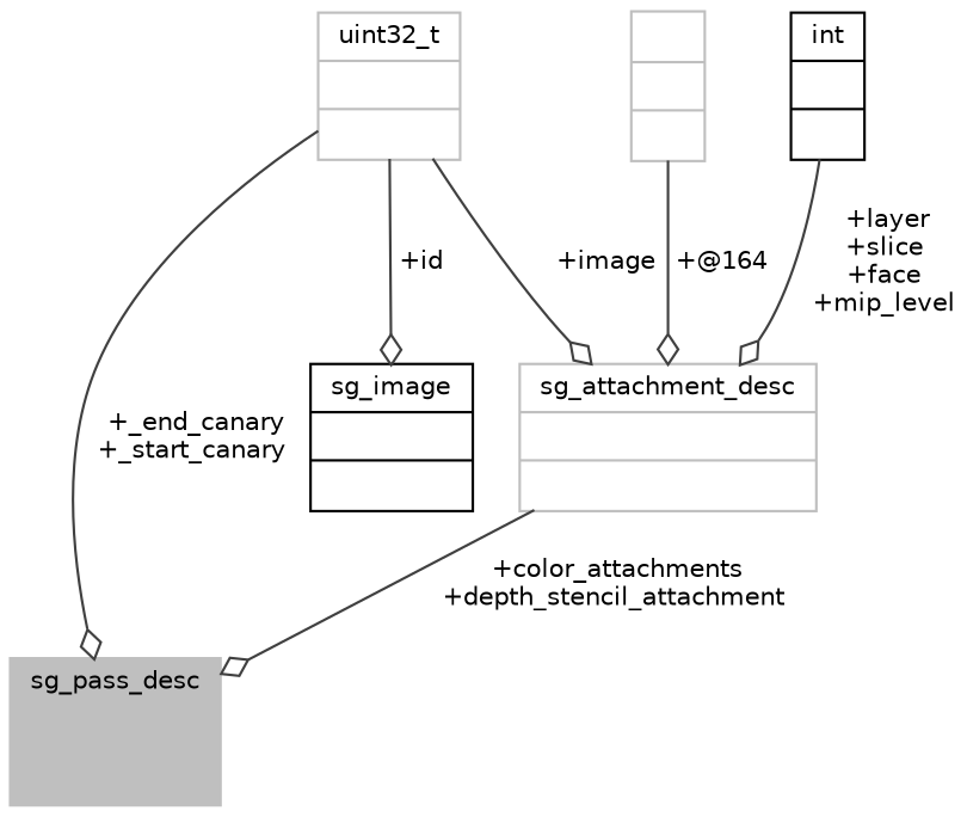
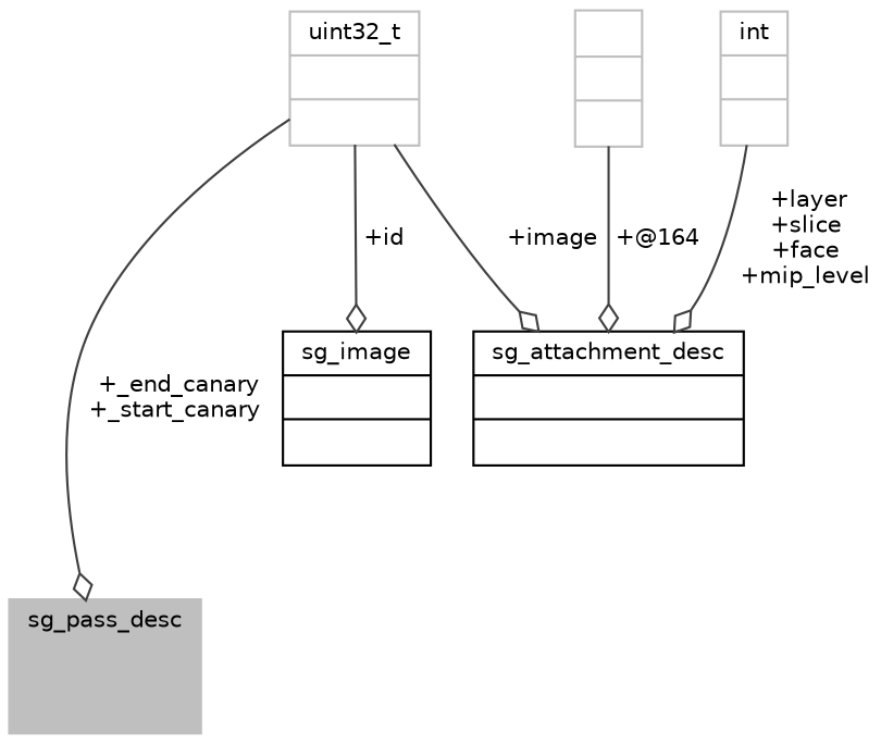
  digraph {
    node [color=grey75 fontname=Helvetica fontsize=10 shape=record]
    edge [arrowhead=odiamond color=grey25 fontname=Helvetica fontsize=10 labelfontname=Helvetica labelfontsize=10 style=solid]
    n1 [fillcolor=grey75 fontcolor=black height=0.2 label="{sg_pass_desc\n||}" style=filled width=0.4]
    n2 [height=0.2 label="{uint32_t\n||}" width=0.4]
    n3 [color=black height=0.2 label="{sg_image\n||}" width=0.4]
-   n4 [height=0.2 label="{sg_attachment_desc\n||}" width=0.4]
+   n4 [color=black height=0.2 label="{sg_attachment_desc\n||}" width=0.4]
    n5 [height=0.2 label="{\n||}" width=0.4]
-   n6 [color=black height=0.2 label="{int\n||}" width=0.4]
+   n6 [height=0.2 label="{int\n||}" width=0.4]
    n2 -> n1 [label=" +_end_canary\n+_start_canary"]
    n2 -> n3 [label=" +id"]
    n2 -> n4 [label=" +image"]
-   n4 -> n1 [label=" +color_attachments\n+depth_stencil_attachment"]
    n5 -> n4 [label=" +@164"]
    n6 -> n4 [label=" +layer\n+slice\n+face\n+mip_level"]
  }
